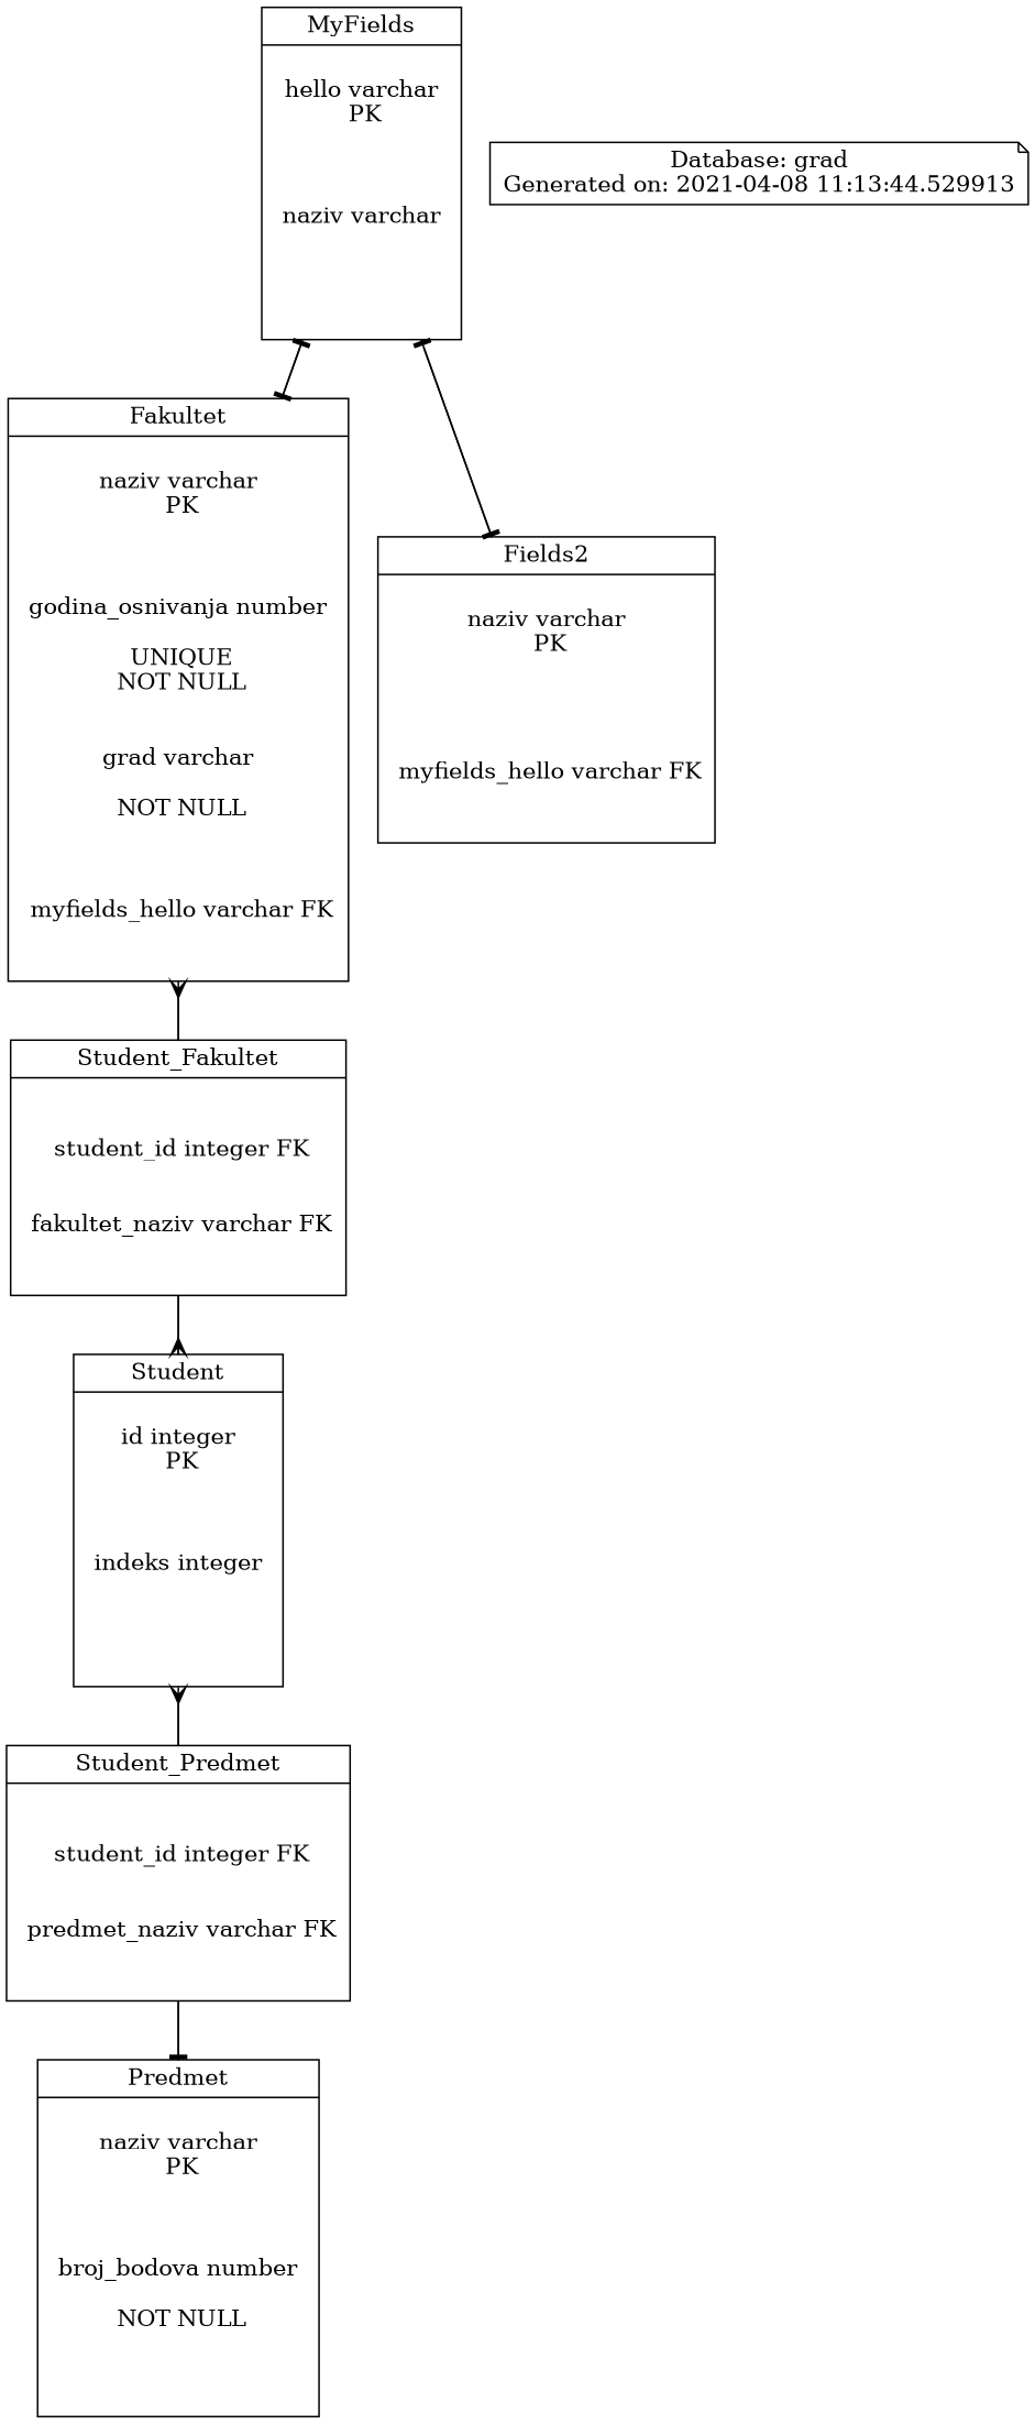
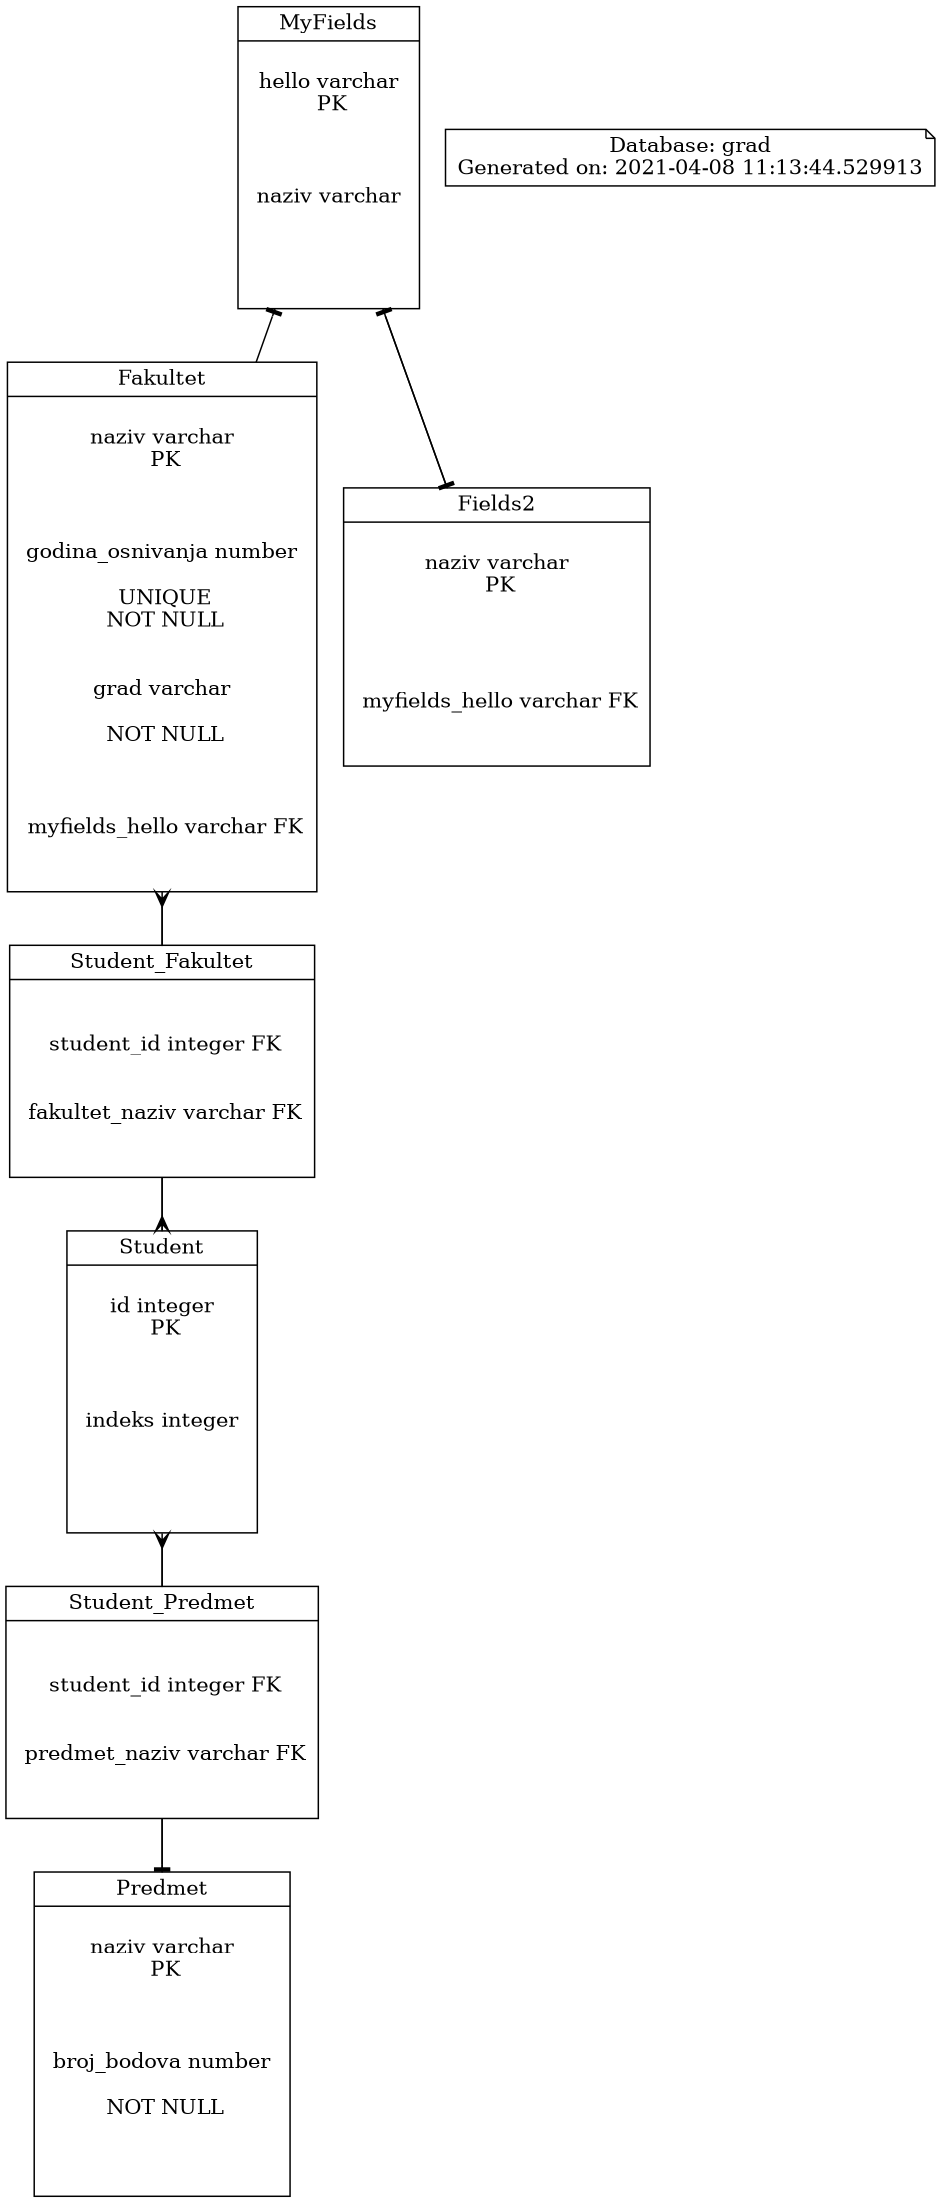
  strict digraph {
    concentrate=true
    ranksep=0.5
    node [shape=record]
    edge [arrowhead=tee]
    n1 [label="{<MyFields> MyFields|\n            hello varchar \n                PK\n\n            \l\n            naziv varchar \n\n            \l\n\n        }"]
    n2 [label="{<Fakultet> Fakultet|\n            naziv varchar \n                PK\n\n            \l\n            godina_osnivanja number \n\n                    UNIQUE\n                    NOT NULL\n            \l\n            grad varchar \n\n                    NOT NULL\n            \l\n\n            myfields_hello varchar FK\n            \l\n        }"]
    n3 [label="{<Fields2> Fields2|\n            naziv varchar \n                PK\n\n            \l\n\n            myfields_hello varchar FK\n            \l\n        }"]
    n4 [label="{<Student_Fakultet> Student_Fakultet|\n\n            student_id integer FK\n            \l\n            fakultet_naziv varchar FK\n            \l\n        }"]
    n5 [label="{<Student> Student|\n            id integer \n                PK\n\n            \l\n            indeks integer \n\n            \l\n\n        }"]
    n6 [label="{<Predmet> Predmet|\n            naziv varchar \n                PK\n\n            \l\n            broj_bodova number \n\n                    NOT NULL\n            \l\n\n        }"]
    n7 [label="{<Student_Predmet> Student_Predmet|\n\n            student_id integer FK\n            \l\n            predmet_naziv varchar FK\n            \l\n        }"]
    n8 [label="Database: grad\nGenerated on: 2021-04-08 11:13:44.529913" shape=note]
-   n1 -> n2
    n1 -> n3
    n2 -> n1
    n2 -> n4 [arrowhead=none]
    n3 -> n1
    n4 -> n2 [arrowhead=crow]
    n4 -> n5 [arrowhead=crow]
    n5 -> n4 [arrowhead=none]
    n5 -> n7 [arrowhead=none]
    n6 -> n7 [arrowhead=none]
    n7 -> n5 [arrowhead=crow]
    n7 -> n6
  }
